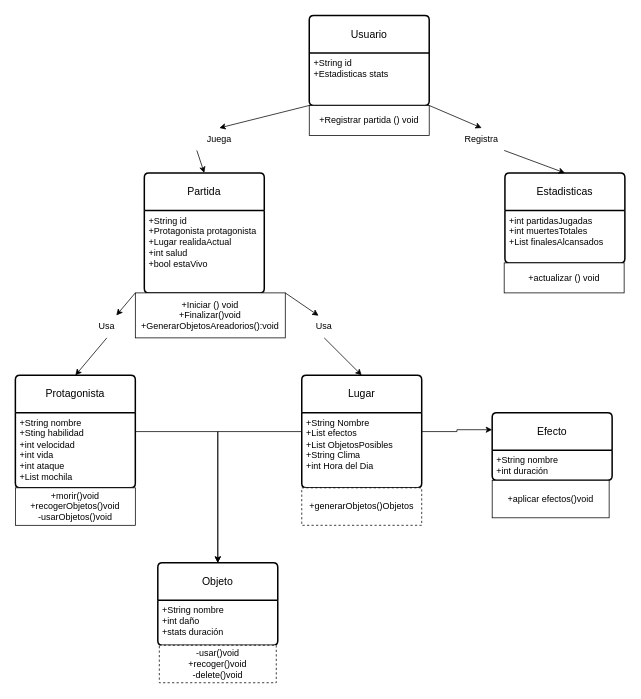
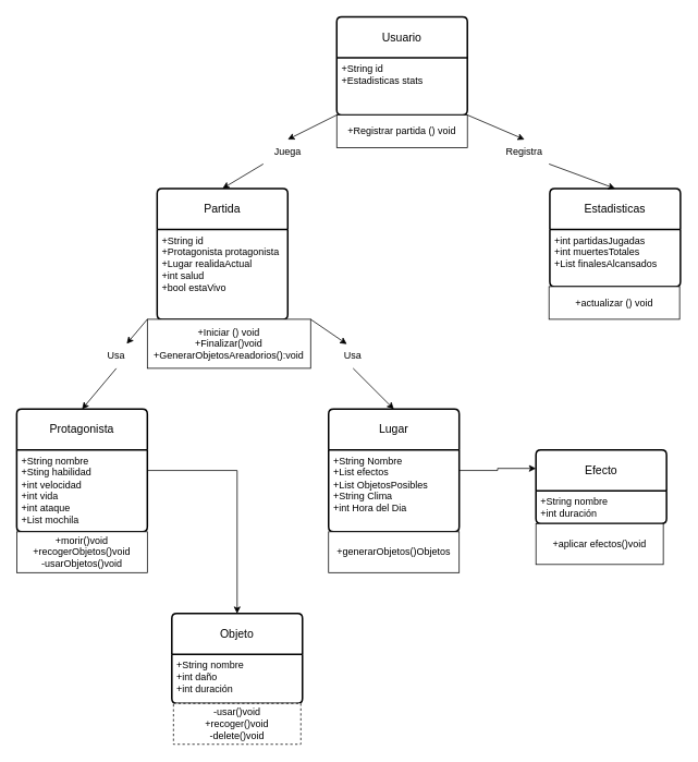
  <mxCell id="0" />
  <mxCell id="1" parent="0" />
  <mxCell id="2" value="Usuario" style="swimlane;childLayout=stackLayout;horizontal=1;startSize=50;horizontalStack=0;rounded=1;fontSize=14;fontStyle=0;strokeWidth=2;resizeParent=0;resizeLast=1;shadow=0;dashed=0;align=center;arcSize=4;whiteSpace=wrap;html=1;" vertex="1" parent="1"><mxGeometry x="412" y="20" width="160" height="120" as="geometry"><mxRectangle x="170" y="140" width="90" height="50" as="alternateBounds" /></mxGeometry></mxCell>
  <mxCell id="3" value="+String id&lt;div&gt;+Estadisticas stats&lt;/div&gt;" style="align=left;strokeColor=none;fillColor=none;spacingLeft=4;spacingRight=4;fontSize=12;verticalAlign=top;resizable=0;rotatable=0;part=1;html=1;whiteSpace=wrap;" vertex="1" parent="2"><mxGeometry y="50" width="160" height="70" as="geometry" /></mxCell>
  <mxCell id="4" value="+Registrar partida () void" style="whiteSpace=wrap;html=1;align=center;" vertex="1" parent="1"><mxGeometry x="412" y="140" width="160" height="40" as="geometry" /></mxCell>
  <mxCell id="5" value="Estadisticas" style="swimlane;childLayout=stackLayout;horizontal=1;startSize=50;horizontalStack=0;rounded=1;fontSize=14;fontStyle=0;strokeWidth=2;resizeParent=0;resizeLast=1;shadow=0;dashed=0;align=center;arcSize=4;whiteSpace=wrap;html=1;" vertex="1" parent="1"><mxGeometry x="673" y="230" width="160" height="120" as="geometry" /></mxCell>
  <mxCell id="6" value="+int partidasJugadas&lt;div&gt;+int muertesTotales&lt;/div&gt;&lt;div&gt;+List finalesAlcansados&lt;/div&gt;" style="align=left;strokeColor=none;fillColor=none;spacingLeft=4;spacingRight=4;fontSize=12;verticalAlign=top;resizable=0;rotatable=0;part=1;html=1;whiteSpace=wrap;" vertex="1" parent="5"><mxGeometry y="50" width="160" height="70" as="geometry" /></mxCell>
  <mxCell id="7" value="+actualizar () void" style="whiteSpace=wrap;html=1;align=center;" vertex="1" parent="1"><mxGeometry x="672" y="350" width="160" height="40" as="geometry" /></mxCell>
  <mxCell id="8" value="" style="endArrow=classic;html=1;rounded=0;exitX=1;exitY=1;exitDx=0;exitDy=0;entryX=0.5;entryY=0;entryDx=0;entryDy=0;" edge="1" parent="1" source="10" target="5"><mxGeometry width="50" height="50" relative="1" as="geometry"><mxPoint x="622" y="210" as="sourcePoint" /><mxPoint x="672" y="160" as="targetPoint" /><Array as="points" /></mxGeometry></mxCell>
  <mxCell id="9" value="" style="endArrow=classic;html=1;rounded=0;exitX=1;exitY=1;exitDx=0;exitDy=0;entryX=0.5;entryY=0;entryDx=0;entryDy=0;" edge="1" parent="1" source="3" target="10"><mxGeometry width="50" height="50" relative="1" as="geometry"><mxPoint x="572" y="140" as="sourcePoint" /><mxPoint x="702" y="230" as="targetPoint" /><Array as="points" /></mxGeometry></mxCell>
  <mxCell id="10" value="Registra" style="text;html=1;align=center;verticalAlign=middle;whiteSpace=wrap;rounded=0;" vertex="1" parent="1"><mxGeometry x="612" y="170" width="60" height="30" as="geometry" /></mxCell>
  <mxCell id="11" value="" style="endArrow=classic;html=1;rounded=0;exitX=0;exitY=1;exitDx=0;exitDy=0;entryX=0.5;entryY=0;entryDx=0;entryDy=0;" edge="1" parent="1" source="16" target="12"><mxGeometry width="50" height="50" relative="1" as="geometry"><mxPoint x="372" y="140" as="sourcePoint" /><mxPoint x="342" y="210" as="targetPoint" /><Array as="points" /></mxGeometry></mxCell>
  <mxCell id="12" value="Partida" style="swimlane;childLayout=stackLayout;horizontal=1;startSize=50;horizontalStack=0;rounded=1;fontSize=14;fontStyle=0;strokeWidth=2;resizeParent=0;resizeLast=1;shadow=0;dashed=0;align=center;arcSize=4;whiteSpace=wrap;html=1;" vertex="1" parent="1"><mxGeometry x="192" y="230" width="160" height="160" as="geometry" /></mxCell>
  <mxCell id="13" value="+String id&lt;div&gt;+Protagonista protagonista&lt;/div&gt;&lt;div&gt;+Lugar realidaActual&lt;/div&gt;&lt;div&gt;+int salud&lt;/div&gt;&lt;div&gt;+bool estaVivo&lt;/div&gt;&lt;div&gt;&lt;br&gt;&lt;/div&gt;&lt;div&gt;&lt;br&gt;&lt;/div&gt;" style="align=left;strokeColor=none;fillColor=none;spacingLeft=4;spacingRight=4;fontSize=12;verticalAlign=top;resizable=0;rotatable=0;part=1;html=1;whiteSpace=wrap;" vertex="1" parent="12"><mxGeometry y="50" width="160" height="110" as="geometry" /></mxCell>
  <mxCell id="14" value="+Iniciar () void&lt;div&gt;+Finalizar()void&lt;/div&gt;&lt;div&gt;+GenerarObjetos&lt;span style=&quot;background-color: transparent; color: light-dark(rgb(0, 0, 0), rgb(255, 255, 255));&quot;&gt;Areadorios():void&lt;/span&gt;&lt;/div&gt;" style="whiteSpace=wrap;html=1;align=center;" vertex="1" parent="1"><mxGeometry x="180" y="390" width="200" height="60" as="geometry" /></mxCell>
  <mxCell id="15" value="" style="endArrow=classic;html=1;rounded=0;exitX=0;exitY=1;exitDx=0;exitDy=0;entryX=0.5;entryY=0;entryDx=0;entryDy=0;" edge="1" parent="1" source="2" target="16"><mxGeometry width="50" height="50" relative="1" as="geometry"><mxPoint x="412" y="140" as="sourcePoint" /><mxPoint x="342" y="230" as="targetPoint" /><Array as="points" /></mxGeometry></mxCell>
- <mxCell id="16" value="Juega" style="text;html=1;align=center;verticalAlign=middle;whiteSpace=wrap;rounded=0;" vertex="1" parent="1"><mxGeometry x="262" y="170" width="60" height="30" as="geometry" /></mxCell>
+ <mxCell id="16" value="Juega" style="text;html=1;align=center;verticalAlign=middle;whiteSpace=wrap;rounded=0;" vertex="1" parent="1"><mxGeometry x="322" y="170" width="60" height="30" as="geometry" /></mxCell>
  <mxCell id="17" value="" style="endArrow=classic;html=1;rounded=0;exitX=0.5;exitY=1;exitDx=0;exitDy=0;entryX=0.5;entryY=0;entryDx=0;entryDy=0;" edge="1" parent="1" source="19" target="20"><mxGeometry width="50" height="50" relative="1" as="geometry"><mxPoint x="312" y="460" as="sourcePoint" /><mxPoint x="92" y="490" as="targetPoint" /><Array as="points" /></mxGeometry></mxCell>
  <mxCell id="18" value="" style="endArrow=classic;html=1;rounded=0;exitX=0;exitY=0;exitDx=0;exitDy=0;" edge="1" parent="1" source="14" target="19"><mxGeometry width="50" height="50" relative="1" as="geometry"><mxPoint x="192" y="370" as="sourcePoint" /><mxPoint x="92" y="490" as="targetPoint" /><Array as="points" /></mxGeometry></mxCell>
  <mxCell id="19" value="Usa" style="text;html=1;align=center;verticalAlign=middle;whiteSpace=wrap;rounded=0;" vertex="1" parent="1"><mxGeometry x="112" y="420" width="60" height="30" as="geometry" /></mxCell>
  <mxCell id="20" value="Protagonista" style="swimlane;childLayout=stackLayout;horizontal=1;startSize=50;horizontalStack=0;rounded=1;fontSize=14;fontStyle=0;strokeWidth=2;resizeParent=0;resizeLast=1;shadow=0;dashed=0;align=center;arcSize=4;whiteSpace=wrap;html=1;" vertex="1" parent="1"><mxGeometry x="20" y="500" width="160" height="150" as="geometry" /></mxCell>
  <mxCell id="21" value="&lt;div&gt;+String nombre&lt;/div&gt;&lt;div&gt;+Sting habilidad&lt;/div&gt;&lt;div&gt;+int velocidad&lt;/div&gt;&lt;div&gt;+int vida&lt;/div&gt;&lt;div&gt;+int ataque&lt;/div&gt;&lt;div&gt;+List mochila&lt;/div&gt;" style="align=left;strokeColor=none;fillColor=none;spacingLeft=4;spacingRight=4;fontSize=12;verticalAlign=top;resizable=0;rotatable=0;part=1;html=1;whiteSpace=wrap;" vertex="1" parent="20"><mxGeometry y="50" width="160" height="100" as="geometry" /></mxCell>
  <mxCell id="22" value="+morir()void&lt;div&gt;+recogerObjetos()void&lt;/div&gt;&lt;div&gt;-usarObjetos()void&lt;/div&gt;" style="whiteSpace=wrap;html=1;align=center;" vertex="1" parent="1"><mxGeometry x="20" y="650" width="160" height="50" as="geometry" /></mxCell>
  <mxCell id="23" value="" style="endArrow=classic;html=1;rounded=0;exitX=0.5;exitY=1;exitDx=0;exitDy=0;entryX=0.5;entryY=0;entryDx=0;entryDy=0;" edge="1" parent="1" source="24" target="26"><mxGeometry width="50" height="50" relative="1" as="geometry"><mxPoint x="614" y="460" as="sourcePoint" /><mxPoint x="394" y="490" as="targetPoint" /><Array as="points" /></mxGeometry></mxCell>
  <mxCell id="24" value="Usa" style="text;html=1;align=center;verticalAlign=middle;whiteSpace=wrap;rounded=0;" vertex="1" parent="1"><mxGeometry x="402" y="420" width="60" height="30" as="geometry" /></mxCell>
- <mxCell id="25" style="edgeStyle=orthogonalEdgeStyle;rounded=0;orthogonalLoop=1;jettySize=auto;html=1;exitX=0;exitY=0.5;exitDx=0;exitDy=0;entryX=0.5;entryY=0;entryDx=0;entryDy=0;" edge="1" parent="1" source="26" target="34"><mxGeometry relative="1" as="geometry" /></mxCell>
  <mxCell id="26" value="Lugar" style="swimlane;childLayout=stackLayout;horizontal=1;startSize=50;horizontalStack=0;rounded=1;fontSize=14;fontStyle=0;strokeWidth=2;resizeParent=0;resizeLast=1;shadow=0;dashed=0;align=center;arcSize=4;whiteSpace=wrap;html=1;" vertex="1" parent="1"><mxGeometry x="402" y="500" width="160" height="150" as="geometry" /></mxCell>
  <mxCell id="27" value="+String Nombre&lt;div&gt;+List efectos&lt;/div&gt;&lt;div&gt;+List ObjetosPosibles&lt;/div&gt;&lt;div&gt;+String Clima&lt;/div&gt;&lt;div&gt;+int Hora del Dia&lt;/div&gt;&lt;div&gt;&lt;br&gt;&lt;/div&gt;" style="align=left;strokeColor=none;fillColor=none;spacingLeft=4;spacingRight=4;fontSize=12;verticalAlign=top;resizable=0;rotatable=0;part=1;html=1;whiteSpace=wrap;" vertex="1" parent="26"><mxGeometry y="50" width="160" height="100" as="geometry" /></mxCell>
- <mxCell id="28" value="&lt;div&gt;+generarObjetos()Objetos&lt;/div&gt;" style="whiteSpace=wrap;html=1;align=center;dashed=1;" vertex="1" parent="1"><mxGeometry x="402" y="650" width="160" height="50" as="geometry" /></mxCell>
+ <mxCell id="28" value="&lt;div&gt;+generarObjetos()Objetos&lt;/div&gt;" style="whiteSpace=wrap;html=1;align=center;" vertex="1" parent="1"><mxGeometry x="402" y="650" width="160" height="50" as="geometry" /></mxCell>
  <mxCell id="29" value="" style="endArrow=classic;html=1;rounded=0;exitX=1;exitY=0;exitDx=0;exitDy=0;entryX=0.373;entryY=0.013;entryDx=0;entryDy=0;entryPerimeter=0;" edge="1" parent="1" source="14" target="24"><mxGeometry width="50" height="50" relative="1" as="geometry"><mxPoint x="392" y="370" as="sourcePoint" /><mxPoint x="430" y="420" as="targetPoint" /><Array as="points" /></mxGeometry></mxCell>
  <mxCell id="30" value="Efecto" style="swimlane;childLayout=stackLayout;horizontal=1;startSize=50;horizontalStack=0;rounded=1;fontSize=14;fontStyle=0;strokeWidth=2;resizeParent=0;resizeLast=1;shadow=0;dashed=0;align=center;arcSize=4;whiteSpace=wrap;html=1;" vertex="1" parent="1"><mxGeometry x="656" y="550" width="160" height="90" as="geometry" /></mxCell>
  <mxCell id="31" value="+String nombre&lt;div&gt;+int duración&lt;/div&gt;" style="align=left;strokeColor=none;fillColor=none;spacingLeft=4;spacingRight=4;fontSize=12;verticalAlign=top;resizable=0;rotatable=0;part=1;html=1;whiteSpace=wrap;" vertex="1" parent="30"><mxGeometry y="50" width="160" height="40" as="geometry" /></mxCell>
  <mxCell id="32" style="edgeStyle=orthogonalEdgeStyle;rounded=0;orthogonalLoop=1;jettySize=auto;html=1;exitX=1;exitY=0.25;exitDx=0;exitDy=0;entryX=0;entryY=0.25;entryDx=0;entryDy=0;" edge="1" parent="1" source="27" target="30"><mxGeometry relative="1" as="geometry" /></mxCell>
  <mxCell id="33" value="+aplicar efectos()void" style="whiteSpace=wrap;html=1;align=center;" vertex="1" parent="1"><mxGeometry x="656" y="640" width="156" height="50" as="geometry" /></mxCell>
  <mxCell id="34" value="Objeto" style="swimlane;childLayout=stackLayout;horizontal=1;startSize=50;horizontalStack=0;rounded=1;fontSize=14;fontStyle=0;strokeWidth=2;resizeParent=0;resizeLast=1;shadow=0;dashed=0;align=center;arcSize=4;whiteSpace=wrap;html=1;" vertex="1" parent="1"><mxGeometry x="210" y="750" width="160" height="110" as="geometry" /></mxCell>
- <mxCell id="35" value="+String nombre&lt;div&gt;+int daño&lt;/div&gt;&lt;div&gt;+stats duración&lt;/div&gt;&lt;div&gt;&lt;br&gt;&lt;/div&gt;" style="align=left;strokeColor=none;fillColor=none;spacingLeft=4;spacingRight=4;fontSize=12;verticalAlign=top;resizable=0;rotatable=0;part=1;html=1;whiteSpace=wrap;" vertex="1" parent="34"><mxGeometry y="50" width="160" height="60" as="geometry" /></mxCell>
+ <mxCell id="35" value="+String nombre&lt;div&gt;+int daño&lt;/div&gt;&lt;div&gt;+int duración&lt;/div&gt;&lt;div&gt;&lt;br&gt;&lt;/div&gt;" style="align=left;strokeColor=none;fillColor=none;spacingLeft=4;spacingRight=4;fontSize=12;verticalAlign=top;resizable=0;rotatable=0;part=1;html=1;whiteSpace=wrap;" vertex="1" parent="34"><mxGeometry y="50" width="160" height="60" as="geometry" /></mxCell>
  <mxCell id="36" value="-usar()void&lt;div&gt;+recoger()void&lt;/div&gt;&lt;div&gt;-delete()void&lt;/div&gt;" style="whiteSpace=wrap;html=1;align=center;dashed=1;" vertex="1" parent="1"><mxGeometry x="212" y="860" width="156" height="50" as="geometry" /></mxCell>
  <mxCell id="37" style="edgeStyle=orthogonalEdgeStyle;rounded=0;orthogonalLoop=1;jettySize=auto;html=1;exitX=1;exitY=0.25;exitDx=0;exitDy=0;entryX=0.5;entryY=0;entryDx=0;entryDy=0;" edge="1" parent="1" source="21" target="34"><mxGeometry relative="1" as="geometry" /></mxCell>
